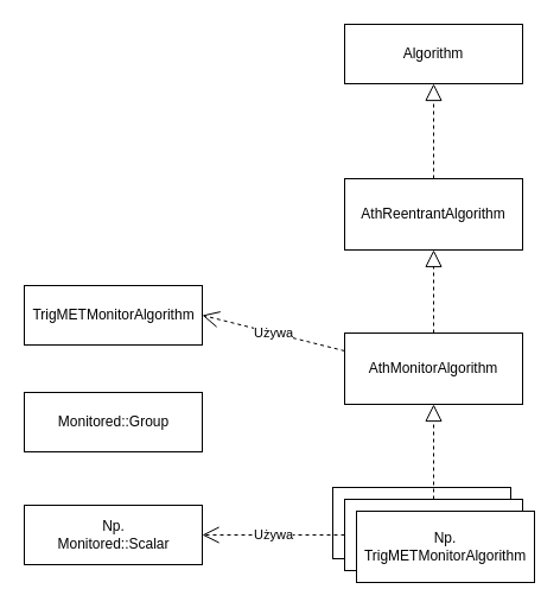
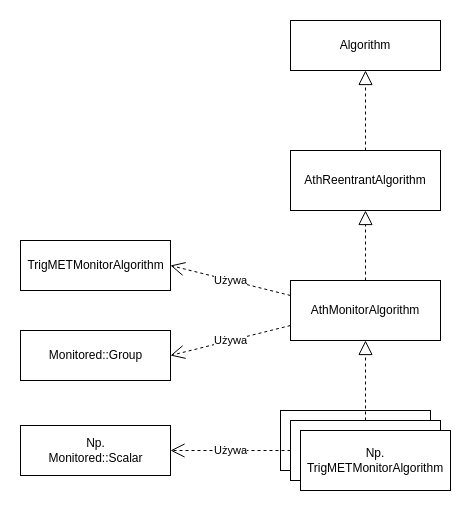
  <mxCell id="0" />
  <mxCell id="1" parent="0" />
  <mxCell id="2" value="Algorithm" style="rounded=0;whiteSpace=wrap;html=1;" vertex="1" parent="1"><mxGeometry x="290" y="20" width="150" height="50" as="geometry" /></mxCell>
  <mxCell id="3" value="AthReentrantAlgorithm" style="rounded=0;whiteSpace=wrap;html=1;" vertex="1" parent="1"><mxGeometry x="290" y="150" width="150" height="60" as="geometry" /></mxCell>
  <mxCell id="4" value="AthMonitorAlgorithm" style="rounded=0;whiteSpace=wrap;html=1;" vertex="1" parent="1"><mxGeometry x="290" y="280" width="150" height="60" as="geometry" /></mxCell>
  <mxCell id="5" value="" style="rounded=0;whiteSpace=wrap;html=1;" vertex="1" parent="1"><mxGeometry x="280" y="410" width="150" height="60" as="geometry" /></mxCell>
  <mxCell id="6" value="" style="endArrow=block;dashed=1;endFill=0;endSize=12;html=1;entryX=0.5;entryY=1;entryDx=0;entryDy=0;exitX=0.5;exitY=0;exitDx=0;exitDy=0;" edge="1" parent="1" source="3" target="2"><mxGeometry width="160" relative="1" as="geometry"><mxPoint x="190" y="240" as="sourcePoint" /><mxPoint x="350" y="240" as="targetPoint" /></mxGeometry></mxCell>
  <mxCell id="7" value="" style="endArrow=block;dashed=1;endFill=0;endSize=12;html=1;entryX=0.5;entryY=1;entryDx=0;entryDy=0;exitX=0.5;exitY=0;exitDx=0;exitDy=0;" edge="1" parent="1" source="4" target="3"><mxGeometry width="160" relative="1" as="geometry"><mxPoint x="130" y="250" as="sourcePoint" /><mxPoint x="290" y="250" as="targetPoint" /></mxGeometry></mxCell>
  <mxCell id="8" value="" style="endArrow=block;dashed=1;endFill=0;endSize=12;html=1;entryX=0.5;entryY=1;entryDx=0;entryDy=0;exitX=0.5;exitY=0;exitDx=0;exitDy=0;" edge="1" parent="1" source="9" target="4"><mxGeometry width="160" relative="1" as="geometry"><mxPoint x="110" y="480" as="sourcePoint" /><mxPoint x="270" y="480" as="targetPoint" /></mxGeometry></mxCell>
  <mxCell id="9" value="" style="rounded=0;whiteSpace=wrap;html=1;" vertex="1" parent="1"><mxGeometry x="290" y="420" width="150" height="60" as="geometry" /></mxCell>
  <mxCell id="10" value="Np.&lt;br&gt;&lt;span style=&quot;text-align: left ; white-space: nowrap&quot;&gt;TrigMETMonitorAlgorithm&lt;/span&gt;" style="rounded=0;whiteSpace=wrap;html=1;" vertex="1" parent="1"><mxGeometry x="300" y="430" width="150" height="60" as="geometry" /></mxCell>
  <mxCell id="11" value="TrigMETMonitorAlgorithm" style="html=1;rounded=0;" vertex="1" parent="1"><mxGeometry x="20" y="240" width="150" height="50" as="geometry" /></mxCell>
  <mxCell id="12" value="Np. &lt;br&gt;Monitored::Scalar" style="html=1;rounded=0;" vertex="1" parent="1"><mxGeometry x="20" y="425" width="150" height="50" as="geometry" /></mxCell>
  <mxCell id="13" value="Monitored::Group" style="html=1;rounded=0;" vertex="1" parent="1"><mxGeometry x="20" y="330" width="150" height="50" as="geometry" /></mxCell>
  <mxCell id="14" value="Używa" style="endArrow=open;endSize=12;dashed=1;html=1;entryX=1;entryY=0.5;entryDx=0;entryDy=0;exitX=0;exitY=0.25;exitDx=0;exitDy=0;" edge="1" parent="1" source="4" target="11"><mxGeometry width="160" relative="1" as="geometry"><mxPoint x="240" y="350" as="sourcePoint" /><mxPoint x="400" y="350" as="targetPoint" /></mxGeometry></mxCell>
+ <mxCell id="15" value="Używa" style="endArrow=open;endSize=12;dashed=1;html=1;entryX=1;entryY=0.5;entryDx=0;entryDy=0;exitX=0;exitY=0.75;exitDx=0;exitDy=0;" edge="1" parent="1" source="4" target="13"><mxGeometry width="160" relative="1" as="geometry"><mxPoint x="160" y="390" as="sourcePoint" /><mxPoint x="320" y="390" as="targetPoint" /></mxGeometry></mxCell>
  <mxCell id="16" value="Używa" style="endArrow=open;endSize=12;dashed=1;html=1;exitX=0;exitY=0.5;exitDx=0;exitDy=0;entryX=1;entryY=0.5;entryDx=0;entryDy=0;" edge="1" parent="1" source="9" target="12"><mxGeometry width="160" relative="1" as="geometry"><mxPoint x="160" y="520" as="sourcePoint" /><mxPoint x="320" y="520" as="targetPoint" /></mxGeometry></mxCell>
